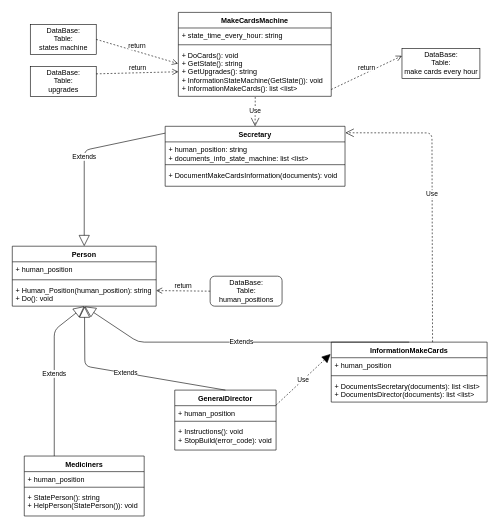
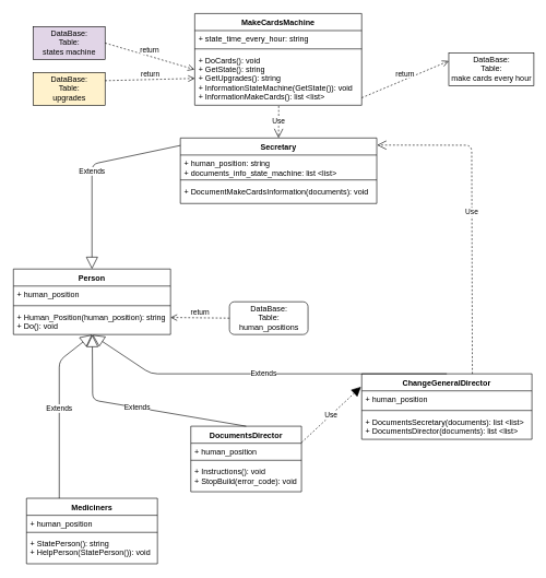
  <mxCell id="0" />
  <mxCell id="1" parent="0" />
  <mxCell id="2" value="Secretary" style="swimlane;fontStyle=1;align=center;verticalAlign=top;childLayout=stackLayout;horizontal=1;startSize=26;horizontalStack=0;resizeParent=1;resizeParentMax=0;resizeLast=0;collapsible=1;marginBottom=0;" vertex="1" parent="1"><mxGeometry x="275" y="210" width="300" height="100" as="geometry" /></mxCell>
  <mxCell id="3" value="+ human_position: string&#10;+ documents_info_state_machine: list &lt;list&gt;" style="text;strokeColor=none;fillColor=none;align=left;verticalAlign=top;spacingLeft=4;spacingRight=4;overflow=hidden;rotatable=0;points=[[0,0.5],[1,0.5]];portConstraint=eastwest;" vertex="1" parent="2"><mxGeometry y="26" width="300" height="34" as="geometry" /></mxCell>
  <mxCell id="4" value="" style="line;strokeWidth=1;fillColor=none;align=left;verticalAlign=middle;spacingTop=-1;spacingLeft=3;spacingRight=3;rotatable=0;labelPosition=right;points=[];portConstraint=eastwest;" vertex="1" parent="2"><mxGeometry y="60" width="300" height="8" as="geometry" /></mxCell>
  <mxCell id="5" value="+ DocumentMakeCardsInformation(documents): void" style="text;strokeColor=none;fillColor=none;align=left;verticalAlign=top;spacingLeft=4;spacingRight=4;overflow=hidden;rotatable=0;points=[[0,0.5],[1,0.5]];portConstraint=eastwest;" vertex="1" parent="2"><mxGeometry y="68" width="300" height="32" as="geometry" /></mxCell>
  <mxCell id="6" value="Use" style="endArrow=open;endSize=12;dashed=1;html=1;exitX=0.503;exitY=1.014;exitDx=0;exitDy=0;exitPerimeter=0;entryX=0.5;entryY=0;entryDx=0;entryDy=0;" edge="1" parent="1" source="29" target="2"><mxGeometry width="160" relative="1" as="geometry"><mxPoint x="395" y="231.5" as="sourcePoint" /><mxPoint x="428.062" y="290" as="targetPoint" /></mxGeometry></mxCell>
  <mxCell id="7" value="DataBase:&lt;br&gt;Table:&lt;br&gt;human_positions" style="html=1;rounded=1;" vertex="1" parent="1"><mxGeometry x="350" y="460" width="120" height="50" as="geometry" /></mxCell>
  <mxCell id="8" value="Person" style="swimlane;fontStyle=1;align=center;verticalAlign=top;childLayout=stackLayout;horizontal=1;startSize=26;horizontalStack=0;resizeParent=1;resizeParentMax=0;resizeLast=0;collapsible=1;marginBottom=0;" vertex="1" parent="1"><mxGeometry x="20" y="410" width="240" height="100" as="geometry" /></mxCell>
  <mxCell id="9" value="+ human_position" style="text;strokeColor=none;fillColor=none;align=left;verticalAlign=top;spacingLeft=4;spacingRight=4;overflow=hidden;rotatable=0;points=[[0,0.5],[1,0.5]];portConstraint=eastwest;" vertex="1" parent="8"><mxGeometry y="26" width="240" height="26" as="geometry" /></mxCell>
  <mxCell id="10" value="" style="line;strokeWidth=1;fillColor=none;align=left;verticalAlign=middle;spacingTop=-1;spacingLeft=3;spacingRight=3;rotatable=0;labelPosition=right;points=[];portConstraint=eastwest;" vertex="1" parent="8"><mxGeometry y="52" width="240" height="8" as="geometry" /></mxCell>
  <mxCell id="11" value="+ Human_Position(human_position): string&#10;+ Do(): void" style="text;strokeColor=none;fillColor=none;align=left;verticalAlign=top;spacingLeft=4;spacingRight=4;overflow=hidden;rotatable=0;points=[[0,0.5],[1,0.5]];portConstraint=eastwest;" vertex="1" parent="8"><mxGeometry y="60" width="240" height="40" as="geometry" /></mxCell>
  <mxCell id="12" value="return" style="html=1;verticalAlign=bottom;endArrow=open;dashed=1;endSize=8;entryX=1;entryY=0.35;entryDx=0;entryDy=0;entryPerimeter=0;exitX=0;exitY=0.5;exitDx=0;exitDy=0;" edge="1" parent="1" source="7" target="11"><mxGeometry relative="1" as="geometry"><mxPoint x="330" y="450" as="sourcePoint" /><mxPoint x="290" y="481.504" as="targetPoint" /></mxGeometry></mxCell>
  <mxCell id="13" value="Extends" style="endArrow=block;endSize=16;endFill=0;html=1;exitX=0;exitY=0.114;exitDx=0;exitDy=0;exitPerimeter=0;" edge="1" parent="1" source="2"><mxGeometry width="160" relative="1" as="geometry"><mxPoint x="270" y="120" as="sourcePoint" /><mxPoint x="140" y="410" as="targetPoint" /><Array as="points"><mxPoint x="140" y="250" /></Array></mxGeometry></mxCell>
- <mxCell id="14" value="GeneralDirector" style="swimlane;fontStyle=1;align=center;verticalAlign=top;childLayout=stackLayout;horizontal=1;startSize=26;horizontalStack=0;resizeParent=1;resizeParentMax=0;resizeLast=0;collapsible=1;marginBottom=0;" vertex="1" parent="1"><mxGeometry x="291" y="650" width="169" height="100" as="geometry" /></mxCell>
+ <mxCell id="14" value="DocumentsDirector" style="swimlane;fontStyle=1;align=center;verticalAlign=top;childLayout=stackLayout;horizontal=1;startSize=26;horizontalStack=0;resizeParent=1;resizeParentMax=0;resizeLast=0;collapsible=1;marginBottom=0;" vertex="1" parent="1"><mxGeometry x="291" y="650" width="169" height="100" as="geometry" /></mxCell>
  <mxCell id="15" value="+ human_position" style="text;strokeColor=none;fillColor=none;align=left;verticalAlign=top;spacingLeft=4;spacingRight=4;overflow=hidden;rotatable=0;points=[[0,0.5],[1,0.5]];portConstraint=eastwest;" vertex="1" parent="14"><mxGeometry y="26" width="169" height="22" as="geometry" /></mxCell>
  <mxCell id="16" value="" style="line;strokeWidth=1;fillColor=none;align=left;verticalAlign=middle;spacingTop=-1;spacingLeft=3;spacingRight=3;rotatable=0;labelPosition=right;points=[];portConstraint=eastwest;" vertex="1" parent="14"><mxGeometry y="48" width="169" height="8" as="geometry" /></mxCell>
  <mxCell id="17" value="+ Instructions(): void&#10;+ StopBuild(error_code): void" style="text;strokeColor=none;fillColor=none;align=left;verticalAlign=top;spacingLeft=4;spacingRight=4;overflow=hidden;rotatable=0;points=[[0,0.5],[1,0.5]];portConstraint=eastwest;" vertex="1" parent="14"><mxGeometry y="56" width="169" height="44" as="geometry" /></mxCell>
- <mxCell id="18" value="InformationMakeCards" style="swimlane;fontStyle=1;align=center;verticalAlign=top;childLayout=stackLayout;horizontal=1;startSize=26;horizontalStack=0;resizeParent=1;resizeParentMax=0;resizeLast=0;collapsible=1;marginBottom=0;" vertex="1" parent="1"><mxGeometry x="552" y="570" width="260" height="100" as="geometry" /></mxCell>
+ <mxCell id="18" value="ChangeGeneralDirector" style="swimlane;fontStyle=1;align=center;verticalAlign=top;childLayout=stackLayout;horizontal=1;startSize=26;horizontalStack=0;resizeParent=1;resizeParentMax=0;resizeLast=0;collapsible=1;marginBottom=0;" vertex="1" parent="1"><mxGeometry x="552" y="570" width="260" height="100" as="geometry" /></mxCell>
  <mxCell id="19" value="+ human_position" style="text;strokeColor=none;fillColor=none;align=left;verticalAlign=top;spacingLeft=4;spacingRight=4;overflow=hidden;rotatable=0;points=[[0,0.5],[1,0.5]];portConstraint=eastwest;" vertex="1" parent="18"><mxGeometry y="26" width="260" height="26" as="geometry" /></mxCell>
  <mxCell id="20" value="" style="line;strokeWidth=1;fillColor=none;align=left;verticalAlign=middle;spacingTop=-1;spacingLeft=3;spacingRight=3;rotatable=0;labelPosition=right;points=[];portConstraint=eastwest;" vertex="1" parent="18"><mxGeometry y="52" width="260" height="8" as="geometry" /></mxCell>
  <mxCell id="21" value="+ DocumentsSecretary(documents): list &lt;list&gt;&#10;+ DocumentsDirector(documents): list &lt;list&gt;" style="text;strokeColor=none;fillColor=none;align=left;verticalAlign=top;spacingLeft=4;spacingRight=4;overflow=hidden;rotatable=0;points=[[0,0.5],[1,0.5]];portConstraint=eastwest;" vertex="1" parent="18"><mxGeometry y="60" width="260" height="40" as="geometry" /></mxCell>
  <mxCell id="22" value="Use" style="endArrow=block;endSize=12;dashed=1;html=1;exitX=1;exitY=0.25;exitDx=0;exitDy=0;entryX=-0.004;entryY=0.198;entryDx=0;entryDy=0;entryPerimeter=0;" edge="1" parent="1" source="14" target="18"><mxGeometry width="160" relative="1" as="geometry"><mxPoint x="300" y="820" as="sourcePoint" /><mxPoint x="540" y="710" as="targetPoint" /><Array as="points" /></mxGeometry></mxCell>
  <mxCell id="23" value="Extends" style="endArrow=block;endSize=16;endFill=0;html=1;exitX=0.5;exitY=0;exitDx=0;exitDy=0;entryX=0.502;entryY=1.014;entryDx=0;entryDy=0;entryPerimeter=0;" edge="1" parent="1" source="14" target="11"><mxGeometry width="160" relative="1" as="geometry"><mxPoint x="364.715" y="639.78" as="sourcePoint" /><mxPoint x="141" y="511" as="targetPoint" /><Array as="points"><mxPoint x="141" y="610" /></Array></mxGeometry></mxCell>
  <mxCell id="24" value="Extends" style="endArrow=block;endSize=16;endFill=0;html=1;exitX=0.5;exitY=0;exitDx=0;exitDy=0;entryX=0.503;entryY=1.014;entryDx=0;entryDy=0;entryPerimeter=0;" edge="1" parent="1" source="18" target="11"><mxGeometry width="160" relative="1" as="geometry"><mxPoint x="233" y="820" as="sourcePoint" /><mxPoint x="151" y="521" as="targetPoint" /><Array as="points"><mxPoint x="230" y="570" /></Array></mxGeometry></mxCell>
- <mxCell id="25" value="DataBase:&lt;br&gt;Table:&lt;br&gt;states machine" style="html=1;" vertex="1" parent="1"><mxGeometry x="50" y="40" width="110" height="50" as="geometry" /></mxCell>
+ <mxCell id="25" value="DataBase:&lt;br&gt;Table:&lt;br&gt;states machine" style="html=1;fillColor=#e1d5e7;" vertex="1" parent="1"><mxGeometry x="50" y="40" width="110" height="50" as="geometry" /></mxCell>
  <mxCell id="26" value="MakeCardsMachine" style="swimlane;fontStyle=1;align=center;verticalAlign=top;childLayout=stackLayout;horizontal=1;startSize=26;horizontalStack=0;resizeParent=1;resizeParentMax=0;resizeLast=0;collapsible=1;marginBottom=0;" vertex="1" parent="1"><mxGeometry x="297" y="20" width="255" height="140" as="geometry" /></mxCell>
  <mxCell id="27" value="+ state_time_every_hour: string" style="text;strokeColor=none;fillColor=none;align=left;verticalAlign=top;spacingLeft=4;spacingRight=4;overflow=hidden;rotatable=0;points=[[0,0.5],[1,0.5]];portConstraint=eastwest;" vertex="1" parent="26"><mxGeometry y="26" width="255" height="24" as="geometry" /></mxCell>
  <mxCell id="28" value="" style="line;strokeWidth=1;fillColor=none;align=left;verticalAlign=middle;spacingTop=-1;spacingLeft=3;spacingRight=3;rotatable=0;labelPosition=right;points=[];portConstraint=eastwest;" vertex="1" parent="26"><mxGeometry y="50" width="255" height="8" as="geometry" /></mxCell>
  <mxCell id="29" value="+ DoCards(): void&#10;+ GetState(): string&#10;+ GetUpgrades(): string&#10;+ InformationStateMachine(GetState()): void&#10;+ InformationMakeCards(): list &lt;list&gt;" style="text;strokeColor=none;fillColor=none;align=left;verticalAlign=top;spacingLeft=4;spacingRight=4;overflow=hidden;rotatable=0;points=[[0,0.5],[1,0.5]];portConstraint=eastwest;" vertex="1" parent="26"><mxGeometry y="58" width="255" height="82" as="geometry" /></mxCell>
  <mxCell id="30" value="return" style="html=1;verticalAlign=bottom;endArrow=open;dashed=1;endSize=8;entryX=-0.002;entryY=0.334;entryDx=0;entryDy=0;exitX=1;exitY=0.5;exitDx=0;exitDy=0;entryPerimeter=0;" edge="1" parent="1" source="25" target="29"><mxGeometry relative="1" as="geometry"><mxPoint x="244" y="100" as="sourcePoint" /><mxPoint x="164" y="100" as="targetPoint" /><Array as="points" /></mxGeometry></mxCell>
- <mxCell id="31" value="DataBase:&lt;br&gt;Table:&lt;br&gt;upgrades" style="html=1;" vertex="1" parent="1"><mxGeometry x="50" y="110" width="110" height="50" as="geometry" /></mxCell>
+ <mxCell id="31" value="DataBase:&lt;br&gt;Table:&lt;br&gt;upgrades" style="html=1;fillColor=#fff2cc;" vertex="1" parent="1"><mxGeometry x="50" y="110" width="110" height="50" as="geometry" /></mxCell>
  <mxCell id="32" value="return" style="html=1;verticalAlign=bottom;endArrow=open;dashed=1;endSize=8;exitX=1;exitY=0.25;exitDx=0;exitDy=0;entryX=0;entryY=0.5;entryDx=0;entryDy=0;" edge="1" parent="1" source="31" target="29"><mxGeometry relative="1" as="geometry"><mxPoint x="170" y="75" as="sourcePoint" /><mxPoint x="220" y="110" as="targetPoint" /><Array as="points" /></mxGeometry></mxCell>
- <mxCell id="33" value="DataBase:&lt;br&gt;Table:&lt;br&gt;make cards every hour" style="html=1;" vertex="1" parent="1"><mxGeometry x="670" y="80" width="130" height="50" as="geometry" /></mxCell>
+ <mxCell id="33" value="DataBase:&lt;br&gt;Table:&lt;br&gt;make cards every hour" style="html=1;" vertex="1" parent="1"><mxGeometry x="685" y="80" width="130" height="50" as="geometry" /></mxCell>
  <mxCell id="34" value="return" style="html=1;verticalAlign=bottom;endArrow=open;dashed=1;endSize=8;exitX=1;exitY=0.861;exitDx=0;exitDy=0;entryX=0;entryY=0.25;entryDx=0;entryDy=0;exitPerimeter=0;" edge="1" parent="1" source="29" target="33"><mxGeometry relative="1" as="geometry"><mxPoint x="590" y="122.5" as="sourcePoint" /><mxPoint x="674.64" y="100.12" as="targetPoint" /><Array as="points" /></mxGeometry></mxCell>
  <mxCell id="35" value="Mediciners" style="swimlane;fontStyle=1;align=center;verticalAlign=top;childLayout=stackLayout;horizontal=1;startSize=26;horizontalStack=0;resizeParent=1;resizeParentMax=0;resizeLast=0;collapsible=1;marginBottom=0;" vertex="1" parent="1"><mxGeometry x="40" y="760" width="200" height="100" as="geometry" /></mxCell>
  <mxCell id="36" value="+ human_position" style="text;strokeColor=none;fillColor=none;align=left;verticalAlign=top;spacingLeft=4;spacingRight=4;overflow=hidden;rotatable=0;points=[[0,0.5],[1,0.5]];portConstraint=eastwest;" vertex="1" parent="35"><mxGeometry y="26" width="200" height="22" as="geometry" /></mxCell>
  <mxCell id="37" value="" style="line;strokeWidth=1;fillColor=none;align=left;verticalAlign=middle;spacingTop=-1;spacingLeft=3;spacingRight=3;rotatable=0;labelPosition=right;points=[];portConstraint=eastwest;" vertex="1" parent="35"><mxGeometry y="48" width="200" height="8" as="geometry" /></mxCell>
  <mxCell id="38" value="+ StatePerson(): string&#10;+ HelpPerson(StatePerson()): void" style="text;strokeColor=none;fillColor=none;align=left;verticalAlign=top;spacingLeft=4;spacingRight=4;overflow=hidden;rotatable=0;points=[[0,0.5],[1,0.5]];portConstraint=eastwest;" vertex="1" parent="35"><mxGeometry y="56" width="200" height="44" as="geometry" /></mxCell>
  <mxCell id="39" value="Extends" style="endArrow=block;endSize=16;endFill=0;html=1;exitX=0.25;exitY=0;exitDx=0;exitDy=0;entryX=0.502;entryY=1.005;entryDx=0;entryDy=0;entryPerimeter=0;" edge="1" parent="1" source="35" target="11"><mxGeometry width="160" relative="1" as="geometry"><mxPoint x="385.5" y="660" as="sourcePoint" /><mxPoint x="140" y="510" as="targetPoint" /><Array as="points"><mxPoint x="90" y="550" /></Array></mxGeometry></mxCell>
  <mxCell id="40" value="Use" style="endArrow=open;endSize=12;dashed=1;html=1;exitX=1;exitY=0.25;exitDx=0;exitDy=0;entryX=1.002;entryY=0.108;entryDx=0;entryDy=0;entryPerimeter=0;" edge="1" parent="1" target="2"><mxGeometry width="160" relative="1" as="geometry"><mxPoint x="721" y="570" as="sourcePoint" /><mxPoint x="811.96" y="484.8" as="targetPoint" /><Array as="points"><mxPoint x="720" y="221" /></Array></mxGeometry></mxCell>
